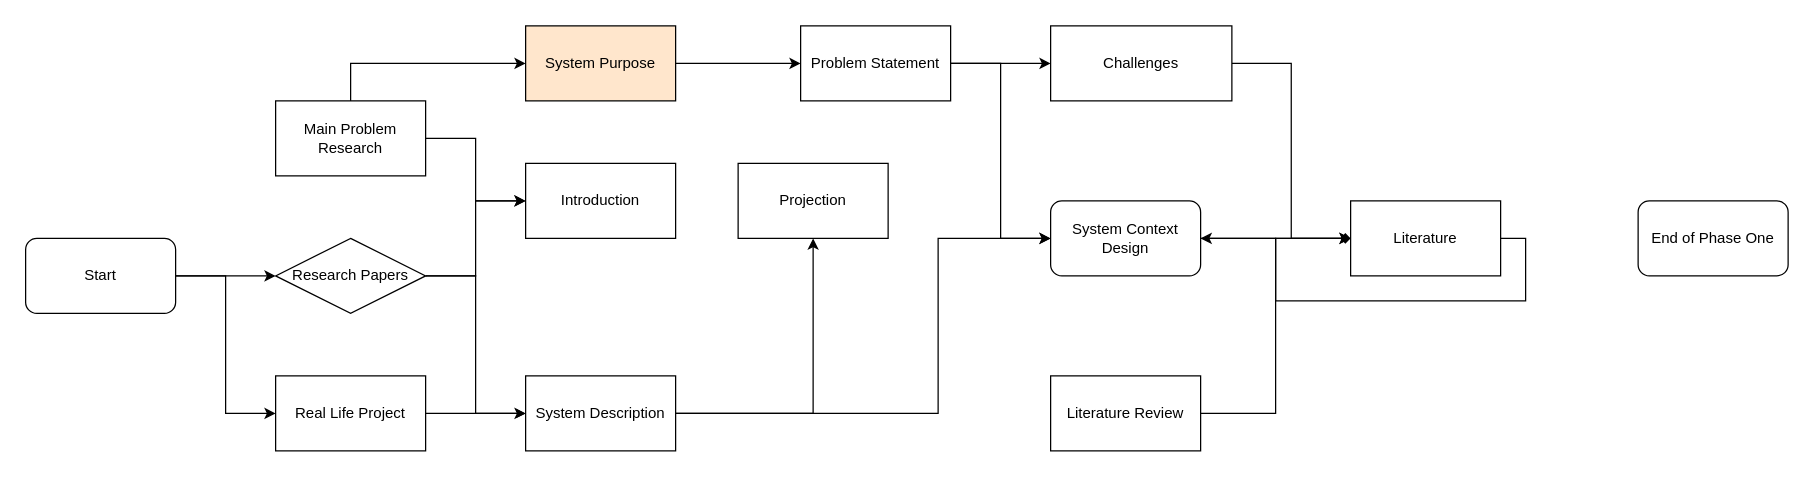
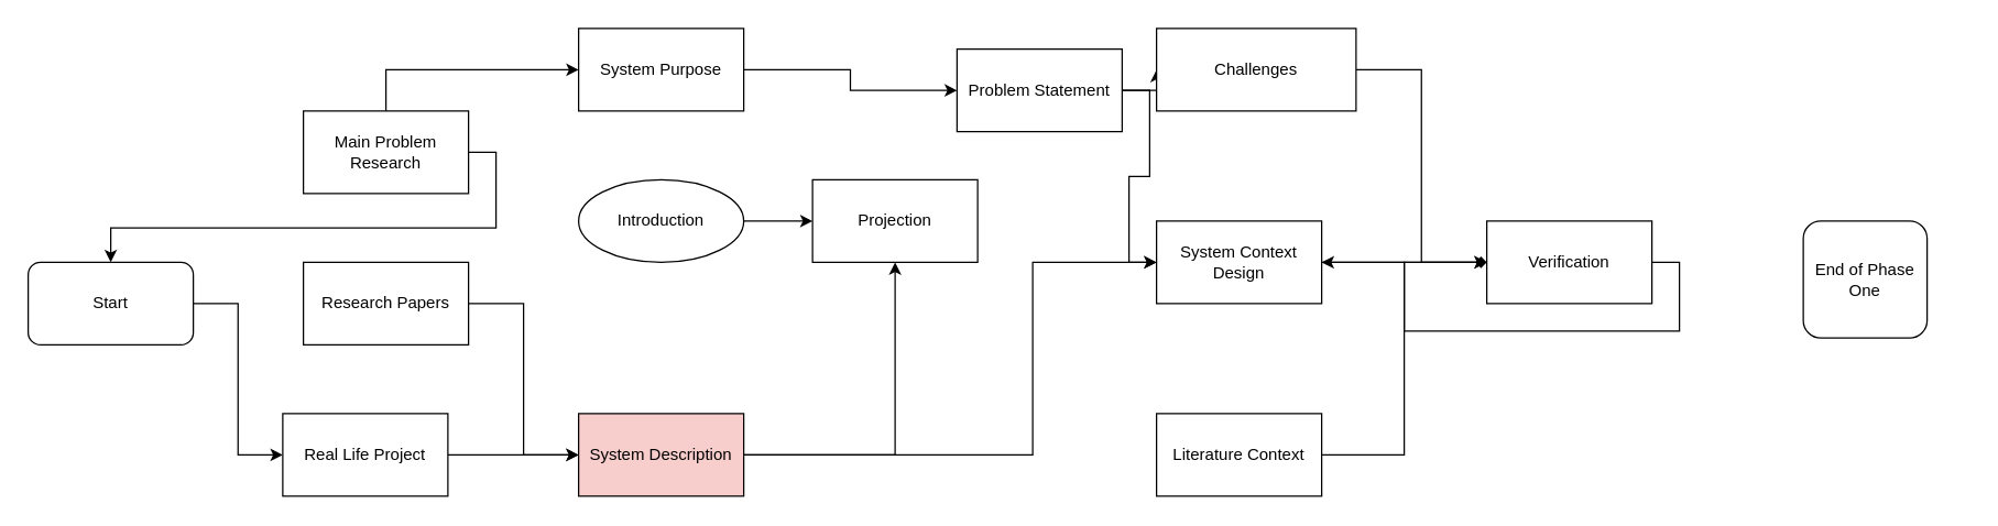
  <mxCell id="0" />
  <mxCell id="1" parent="0" />
- <mxCell id="2" style="edgeStyle=orthogonalEdgeStyle;rounded=0;orthogonalLoop=1;jettySize=auto;html=1;exitX=1;exitY=0.5;exitDx=0;exitDy=0;entryX=0;entryY=0.5;entryDx=0;entryDy=0;" edge="1" parent="1" source="4" target="10"><mxGeometry relative="1" as="geometry" /></mxCell>
  <mxCell id="3" style="edgeStyle=orthogonalEdgeStyle;rounded=0;orthogonalLoop=1;jettySize=auto;html=1;exitX=1;exitY=0.5;exitDx=0;exitDy=0;entryX=0;entryY=0.5;entryDx=0;entryDy=0;" edge="1" parent="1" source="4" target="12"><mxGeometry relative="1" as="geometry" /></mxCell>
  <mxCell id="4" value="Start" style="rounded=1;whiteSpace=wrap;html=1;" vertex="1" parent="1"><mxGeometry x="20" y="190" width="120" height="60" as="geometry" /></mxCell>
- <mxCell id="5" style="edgeStyle=orthogonalEdgeStyle;rounded=0;orthogonalLoop=1;jettySize=auto;html=1;exitX=1;exitY=0.5;exitDx=0;exitDy=0;entryX=0;entryY=0.5;entryDx=0;entryDy=0;" edge="1" parent="1" source="7" target="14"><mxGeometry relative="1" as="geometry" /></mxCell>
+ <mxCell id="5" style="edgeStyle=orthogonalEdgeStyle;rounded=0;orthogonalLoop=1;jettySize=auto;html=1;exitX=1;exitY=0.5;exitDx=0;exitDy=0;" edge="1" parent="1" source="7" target="4"><mxGeometry relative="1" as="geometry" /></mxCell>
  <mxCell id="6" style="edgeStyle=orthogonalEdgeStyle;rounded=0;orthogonalLoop=1;jettySize=auto;html=1;exitX=0.5;exitY=0;exitDx=0;exitDy=0;entryX=0;entryY=0.5;entryDx=0;entryDy=0;" edge="1" parent="1" source="7" target="19"><mxGeometry relative="1" as="geometry" /></mxCell>
  <mxCell id="7" value="Main Problem Research" style="rounded=0;whiteSpace=wrap;html=1;" vertex="1" parent="1"><mxGeometry x="220" y="80" width="120" height="60" as="geometry" /></mxCell>
- <mxCell id="8" style="edgeStyle=orthogonalEdgeStyle;rounded=0;orthogonalLoop=1;jettySize=auto;html=1;exitX=1;exitY=0.5;exitDx=0;exitDy=0;" edge="1" parent="1" source="10" target="14"><mxGeometry relative="1" as="geometry" /></mxCell>
- <mxCell id="9" style="edgeStyle=orthogonalEdgeStyle;rounded=0;orthogonalLoop=1;jettySize=auto;html=1;exitX=1;exitY=0.5;exitDx=0;exitDy=0;entryX=0;entryY=0.5;entryDx=0;entryDy=0;endArrow=open;" edge="1" parent="1" source="10" target="17"><mxGeometry relative="1" as="geometry" /></mxCell>
- <mxCell id="10" value="Research Papers" style="rhombus;whiteSpace=wrap;html=1;" vertex="1" parent="1"><mxGeometry x="220" y="190" width="120" height="60" as="geometry" /></mxCell>
+ <mxCell id="9" style="edgeStyle=orthogonalEdgeStyle;rounded=0;orthogonalLoop=1;jettySize=auto;html=1;exitX=1;exitY=0.5;exitDx=0;exitDy=0;entryX=0;entryY=0.5;entryDx=0;entryDy=0;" edge="1" parent="1" source="10" target="17"><mxGeometry relative="1" as="geometry" /></mxCell>
+ <mxCell id="10" value="Research Papers" style="rounded=0;whiteSpace=wrap;html=1;" vertex="1" parent="1"><mxGeometry x="220" y="190" width="120" height="60" as="geometry" /></mxCell>
  <mxCell id="11" style="edgeStyle=orthogonalEdgeStyle;rounded=0;orthogonalLoop=1;jettySize=auto;html=1;exitX=1;exitY=0.5;exitDx=0;exitDy=0;entryX=0;entryY=0.5;entryDx=0;entryDy=0;" edge="1" parent="1" source="12" target="17"><mxGeometry relative="1" as="geometry" /></mxCell>
- <mxCell id="12" value="Real Life Project" style="rounded=0;whiteSpace=wrap;html=1;" vertex="1" parent="1"><mxGeometry x="220" y="300" width="120" height="60" as="geometry" /></mxCell>
- <mxCell id="14" value="Introduction" style="rounded=0;whiteSpace=wrap;html=1;" vertex="1" parent="1"><mxGeometry x="420" y="130" width="120" height="60" as="geometry" /></mxCell>
+ <mxCell id="12" value="Real Life Project" style="rounded=0;whiteSpace=wrap;html=1;" vertex="1" parent="1"><mxGeometry x="205" y="300" width="120" height="60" as="geometry" /></mxCell>
+ <mxCell id="13" style="edgeStyle=orthogonalEdgeStyle;rounded=0;orthogonalLoop=1;jettySize=auto;html=1;exitX=1;exitY=0.5;exitDx=0;exitDy=0;entryX=0;entryY=0.5;entryDx=0;entryDy=0;" edge="1" parent="1" source="14" target="29"><mxGeometry relative="1" as="geometry" /></mxCell>
+ <mxCell id="14" value="Introduction" style="ellipse;whiteSpace=wrap;html=1;" vertex="1" parent="1"><mxGeometry x="420" y="130" width="120" height="60" as="geometry" /></mxCell>
  <mxCell id="15" style="edgeStyle=orthogonalEdgeStyle;rounded=0;orthogonalLoop=1;jettySize=auto;html=1;exitX=1;exitY=0.5;exitDx=0;exitDy=0;entryX=0;entryY=0.5;entryDx=0;entryDy=0;" edge="1" parent="1" source="17" target="24"><mxGeometry relative="1" as="geometry"><Array as="points"><mxPoint x="750" y="330" /><mxPoint x="750" y="190" /></Array></mxGeometry></mxCell>
  <mxCell id="16" style="edgeStyle=orthogonalEdgeStyle;rounded=0;orthogonalLoop=1;jettySize=auto;html=1;" edge="1" parent="1" source="17" target="29"><mxGeometry relative="1" as="geometry" /></mxCell>
- <mxCell id="17" value="System Description" style="rounded=0;whiteSpace=wrap;html=1;" vertex="1" parent="1"><mxGeometry x="420" y="300" width="120" height="60" as="geometry" /></mxCell>
+ <mxCell id="17" value="System Description" style="rounded=0;whiteSpace=wrap;html=1;fillColor=#f8cecc;" vertex="1" parent="1"><mxGeometry x="420" y="300" width="120" height="60" as="geometry" /></mxCell>
  <mxCell id="18" style="edgeStyle=orthogonalEdgeStyle;rounded=0;orthogonalLoop=1;jettySize=auto;html=1;exitX=1;exitY=0.5;exitDx=0;exitDy=0;entryX=0;entryY=0.5;entryDx=0;entryDy=0;" edge="1" parent="1" source="19" target="22"><mxGeometry relative="1" as="geometry" /></mxCell>
- <mxCell id="19" value="System Purpose" style="rounded=0;whiteSpace=wrap;html=1;fillColor=#ffe6cc;" vertex="1" parent="1"><mxGeometry x="420" y="20" width="120" height="60" as="geometry" /></mxCell>
+ <mxCell id="19" value="System Purpose" style="rounded=0;whiteSpace=wrap;html=1;" vertex="1" parent="1"><mxGeometry x="420" y="20" width="120" height="60" as="geometry" /></mxCell>
  <mxCell id="20" style="edgeStyle=orthogonalEdgeStyle;rounded=0;orthogonalLoop=1;jettySize=auto;html=1;exitX=1;exitY=0.5;exitDx=0;exitDy=0;entryX=0;entryY=0.5;entryDx=0;entryDy=0;" edge="1" parent="1" source="22" target="24"><mxGeometry relative="1" as="geometry" /></mxCell>
  <mxCell id="21" style="edgeStyle=orthogonalEdgeStyle;rounded=0;orthogonalLoop=1;jettySize=auto;html=1;exitX=1;exitY=0.5;exitDx=0;exitDy=0;entryX=0;entryY=0.5;entryDx=0;entryDy=0;" edge="1" parent="1" source="22" target="28"><mxGeometry relative="1" as="geometry" /></mxCell>
- <mxCell id="22" value="Problem Statement" style="rounded=0;whiteSpace=wrap;html=1;" vertex="1" parent="1"><mxGeometry x="640" y="20" width="120" height="60" as="geometry" /></mxCell>
+ <mxCell id="22" value="Problem Statement" style="rounded=0;whiteSpace=wrap;html=1;" vertex="1" parent="1"><mxGeometry x="695" y="35" width="120" height="60" as="geometry" /></mxCell>
  <mxCell id="23" style="edgeStyle=orthogonalEdgeStyle;rounded=0;orthogonalLoop=1;jettySize=auto;html=1;exitX=1;exitY=0.5;exitDx=0;exitDy=0;" edge="1" parent="1" source="24"><mxGeometry relative="1" as="geometry"><mxPoint x="1080" y="190" as="targetPoint" /></mxGeometry></mxCell>
- <mxCell id="24" value="System Context Design" style="whiteSpace=wrap;html=1;rounded=1;" vertex="1" parent="1"><mxGeometry x="840" y="160" width="120" height="60" as="geometry" /></mxCell>
+ <mxCell id="24" value="System Context Design" style="rounded=0;whiteSpace=wrap;html=1;" vertex="1" parent="1"><mxGeometry x="840" y="160" width="120" height="60" as="geometry" /></mxCell>
  <mxCell id="25" style="edgeStyle=orthogonalEdgeStyle;rounded=0;orthogonalLoop=1;jettySize=auto;html=1;exitX=1;exitY=0.5;exitDx=0;exitDy=0;entryX=0;entryY=0.5;entryDx=0;entryDy=0;endArrow=diamond;" edge="1" parent="1" source="26" target="31"><mxGeometry relative="1" as="geometry" /></mxCell>
- <mxCell id="26" value="Literature Review" style="rounded=0;whiteSpace=wrap;html=1;" vertex="1" parent="1"><mxGeometry x="840" y="300" width="120" height="60" as="geometry" /></mxCell>
+ <mxCell id="26" value="Literature Context" style="rounded=0;whiteSpace=wrap;html=1;" vertex="1" parent="1"><mxGeometry x="840" y="300" width="120" height="60" as="geometry" /></mxCell>
  <mxCell id="27" style="edgeStyle=orthogonalEdgeStyle;rounded=0;orthogonalLoop=1;jettySize=auto;html=1;exitX=1;exitY=0.5;exitDx=0;exitDy=0;entryX=0;entryY=0.5;entryDx=0;entryDy=0;" edge="1" parent="1" source="28" target="31"><mxGeometry relative="1" as="geometry" /></mxCell>
  <mxCell id="28" value="Challenges" style="rounded=0;whiteSpace=wrap;html=1;" vertex="1" parent="1"><mxGeometry x="840" y="20" width="145" height="60" as="geometry" /></mxCell>
  <mxCell id="29" value="Projection" style="rounded=0;whiteSpace=wrap;html=1;" vertex="1" parent="1"><mxGeometry x="590" y="130" width="120" height="60" as="geometry" /></mxCell>
  <mxCell id="30" style="edgeStyle=orthogonalEdgeStyle;rounded=0;orthogonalLoop=1;jettySize=auto;html=1;exitX=1;exitY=0.5;exitDx=0;exitDy=0;" edge="1" parent="1" source="31" target="24"><mxGeometry relative="1" as="geometry" /></mxCell>
- <mxCell id="31" value="Literature" style="rounded=0;whiteSpace=wrap;html=1;" vertex="1" parent="1"><mxGeometry x="1080" y="160" width="120" height="60" as="geometry" /></mxCell>
- <mxCell id="32" value="End of Phase One" style="rounded=1;whiteSpace=wrap;html=1;" vertex="1" parent="1"><mxGeometry x="1310" y="160" width="120" height="60" as="geometry" /></mxCell>
+ <mxCell id="31" value="Verification" style="rounded=0;whiteSpace=wrap;html=1;" vertex="1" parent="1"><mxGeometry x="1080" y="160" width="120" height="60" as="geometry" /></mxCell>
+ <mxCell id="32" value="End of Phase One" style="rounded=1;whiteSpace=wrap;html=1;" vertex="1" parent="1"><mxGeometry x="1310" y="160" width="90" height="85" as="geometry" /></mxCell>
